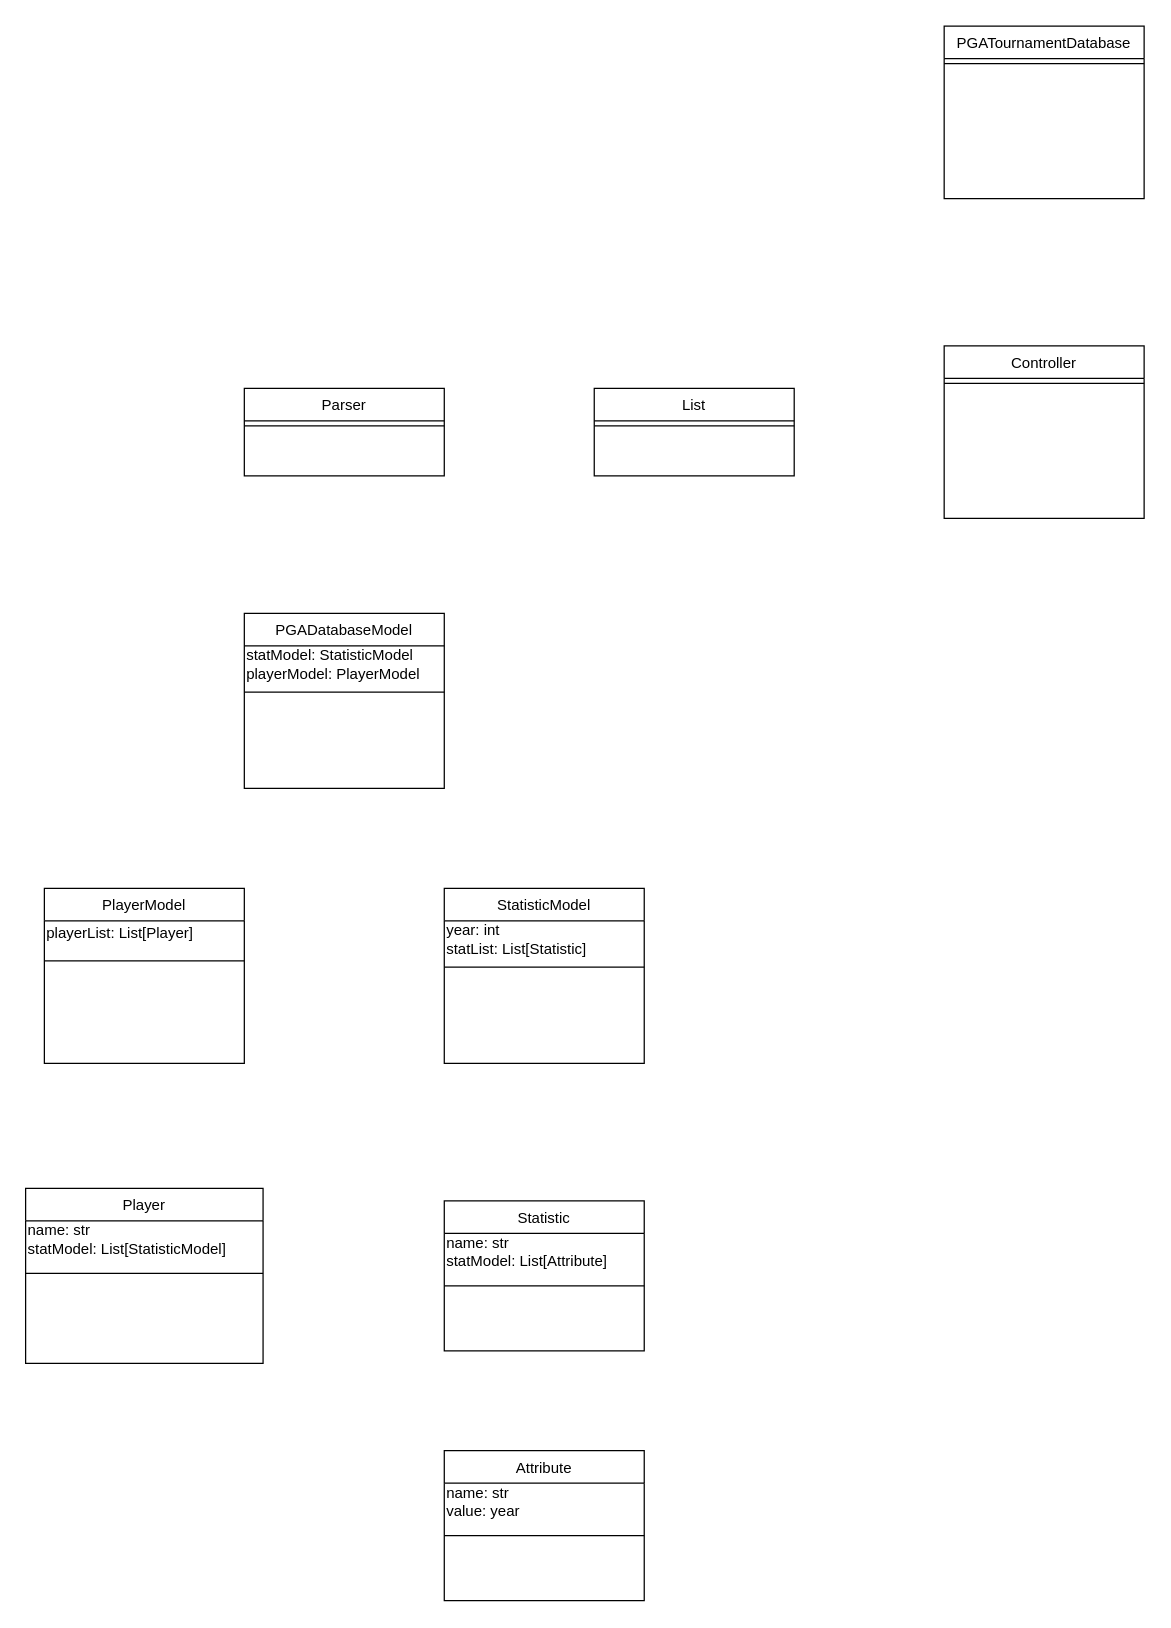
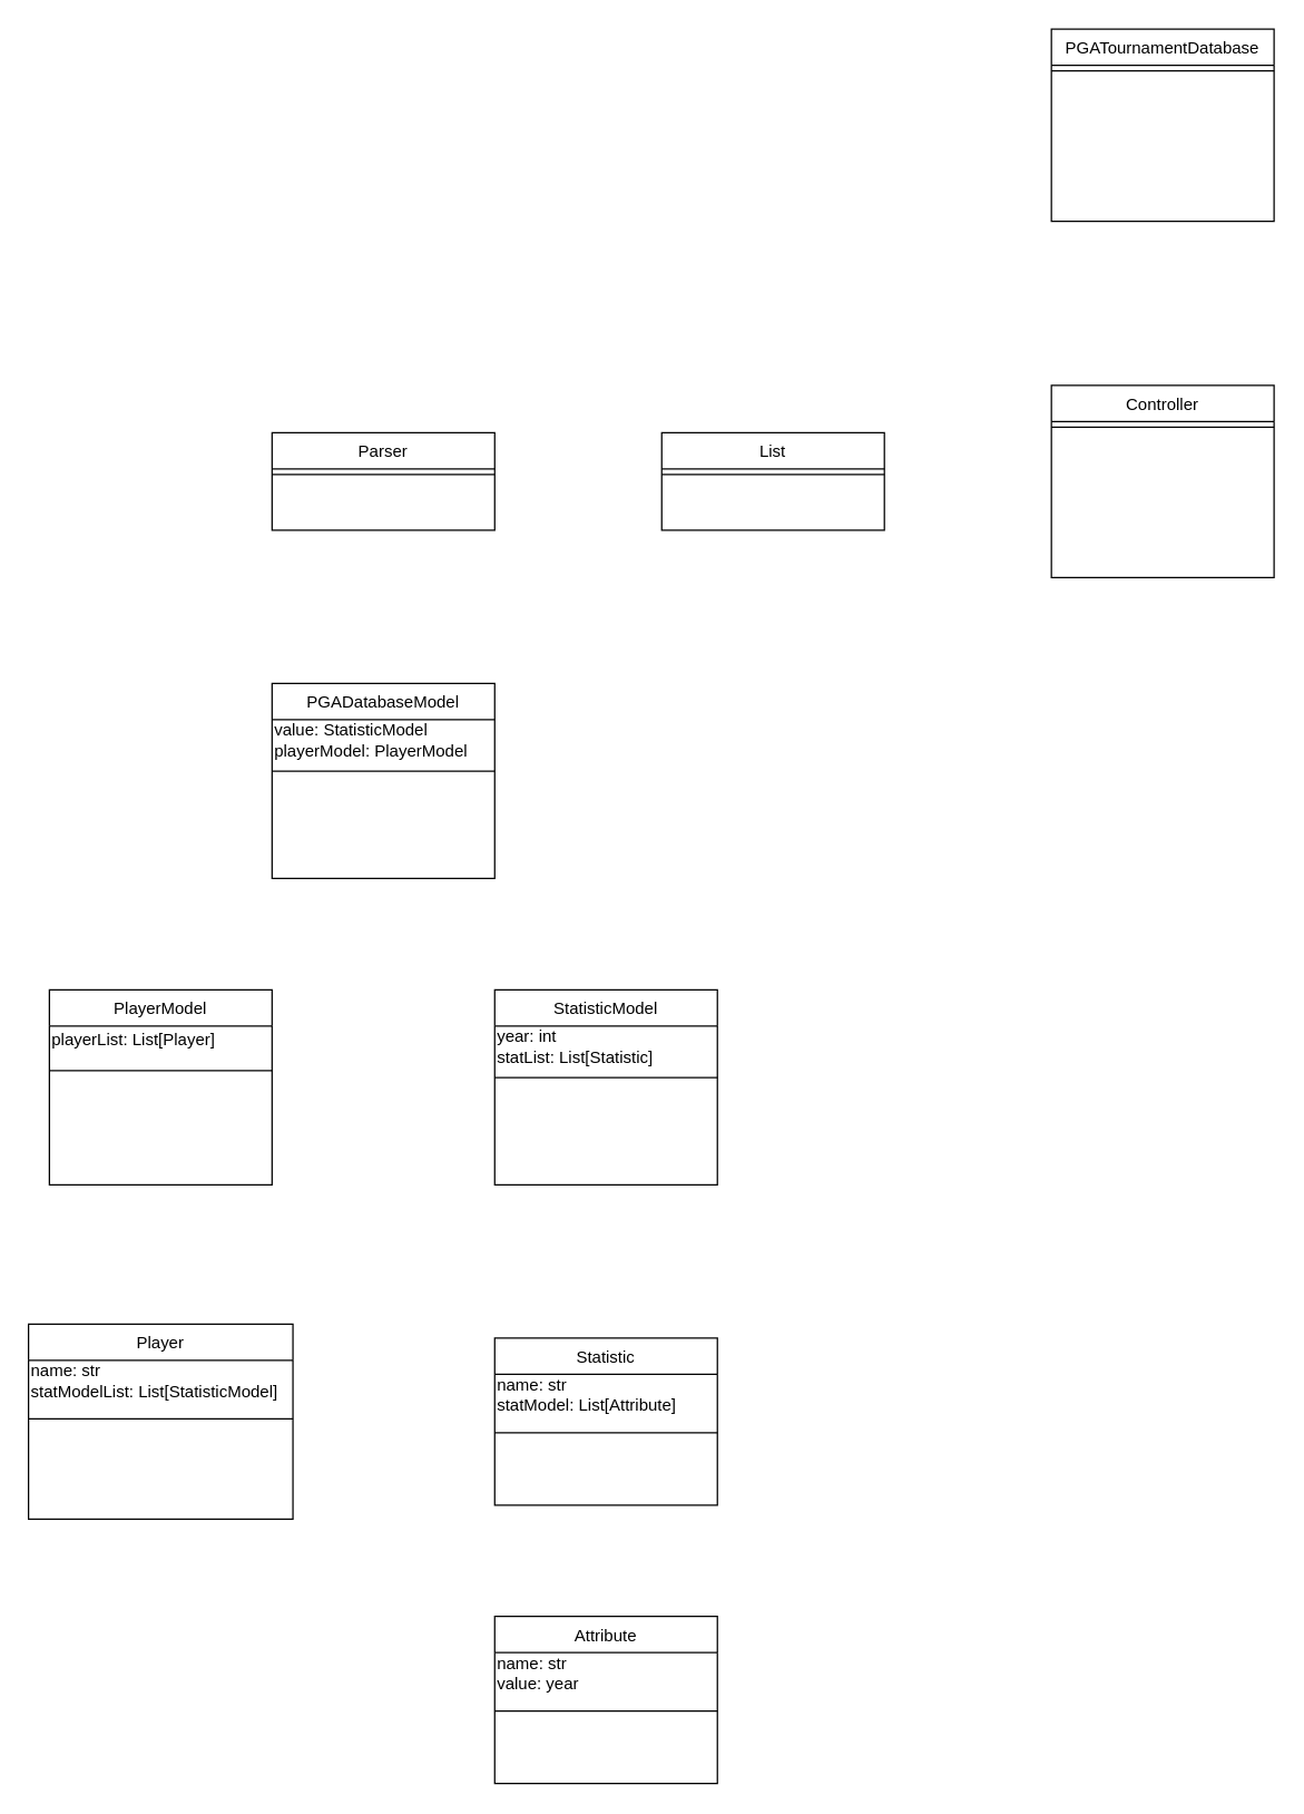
  <mxCell id="0" />
  <mxCell id="1" parent="0" />
  <mxCell id="2" value="PGATournamentDatabase" style="swimlane;fontStyle=0;align=center;verticalAlign=top;childLayout=stackLayout;horizontal=1;startSize=26;horizontalStack=0;resizeParent=1;resizeLast=0;collapsible=1;marginBottom=0;rounded=0;shadow=0;strokeWidth=1;" parent="1" vertex="1"><mxGeometry x="755" y="20" width="160" height="138" as="geometry"><mxRectangle x="230" y="140" width="160" height="26" as="alternateBounds" /></mxGeometry></mxCell>
  <mxCell id="3" value="" style="line;html=1;strokeWidth=1;align=left;verticalAlign=middle;spacingTop=-1;spacingLeft=3;spacingRight=3;rotatable=0;labelPosition=right;points=[];portConstraint=eastwest;" parent="2" vertex="1"><mxGeometry y="26" width="160" height="8" as="geometry" /></mxCell>
  <mxCell id="4" value="Parser" style="swimlane;fontStyle=0;align=center;verticalAlign=top;childLayout=stackLayout;horizontal=1;startSize=26;horizontalStack=0;resizeParent=1;resizeLast=0;collapsible=1;marginBottom=0;rounded=0;shadow=0;strokeWidth=1;" parent="1" vertex="1"><mxGeometry x="195" y="310" width="160" height="70" as="geometry"><mxRectangle x="340" y="380" width="170" height="26" as="alternateBounds" /></mxGeometry></mxCell>
  <mxCell id="5" value="" style="line;html=1;strokeWidth=1;align=left;verticalAlign=middle;spacingTop=-1;spacingLeft=3;spacingRight=3;rotatable=0;labelPosition=right;points=[];portConstraint=eastwest;" parent="4" vertex="1"><mxGeometry y="26" width="160" height="8" as="geometry" /></mxCell>
  <mxCell id="6" value="Statistic" style="swimlane;fontStyle=0;align=center;verticalAlign=top;childLayout=stackLayout;horizontal=1;startSize=26;horizontalStack=0;resizeParent=1;resizeLast=0;collapsible=1;marginBottom=0;rounded=0;shadow=0;strokeWidth=1;" vertex="1" parent="1"><mxGeometry x="355" y="960" width="160" height="120" as="geometry"><mxRectangle x="340" y="380" width="170" height="26" as="alternateBounds" /></mxGeometry></mxCell>
  <mxCell id="7" value="name: str&lt;br&gt;statModel: List[Attribute]" style="text;html=1;align=left;verticalAlign=middle;resizable=0;points=[];autosize=1;strokeColor=none;fillColor=none;" vertex="1" parent="6"><mxGeometry y="26" width="160" height="30" as="geometry" /></mxCell>
  <mxCell id="8" value="" style="line;html=1;strokeWidth=1;align=left;verticalAlign=middle;spacingTop=-1;spacingLeft=3;spacingRight=3;rotatable=0;labelPosition=right;points=[];portConstraint=eastwest;" vertex="1" parent="6"><mxGeometry y="56" width="160" height="24" as="geometry" /></mxCell>
  <mxCell id="9" value="List" style="swimlane;fontStyle=0;align=center;verticalAlign=top;childLayout=stackLayout;horizontal=1;startSize=26;horizontalStack=0;resizeParent=1;resizeLast=0;collapsible=1;marginBottom=0;rounded=0;shadow=0;strokeWidth=1;" vertex="1" parent="1"><mxGeometry x="475" y="310" width="160" height="70" as="geometry"><mxRectangle x="340" y="380" width="170" height="26" as="alternateBounds" /></mxGeometry></mxCell>
  <mxCell id="10" value="" style="line;html=1;strokeWidth=1;align=left;verticalAlign=middle;spacingTop=-1;spacingLeft=3;spacingRight=3;rotatable=0;labelPosition=right;points=[];portConstraint=eastwest;" vertex="1" parent="9"><mxGeometry y="26" width="160" height="8" as="geometry" /></mxCell>
  <mxCell id="11" value="PlayerModel" style="swimlane;fontStyle=0;align=center;verticalAlign=top;childLayout=stackLayout;horizontal=1;startSize=26;horizontalStack=0;resizeParent=1;resizeLast=0;collapsible=1;marginBottom=0;rounded=0;shadow=0;strokeWidth=1;" vertex="1" parent="1"><mxGeometry x="35" y="710" width="160" height="140" as="geometry"><mxRectangle x="340" y="380" width="170" height="26" as="alternateBounds" /></mxGeometry></mxCell>
  <mxCell id="12" value="playerList: List[Player]" style="text;html=1;align=left;verticalAlign=middle;resizable=0;points=[];autosize=1;strokeColor=none;fillColor=none;" vertex="1" parent="11"><mxGeometry y="26" width="160" height="20" as="geometry" /></mxCell>
  <mxCell id="13" value="" style="line;html=1;strokeWidth=1;align=left;verticalAlign=middle;spacingTop=-1;spacingLeft=3;spacingRight=3;rotatable=0;labelPosition=right;points=[];portConstraint=eastwest;" vertex="1" parent="11"><mxGeometry y="46" width="160" height="24" as="geometry" /></mxCell>
  <mxCell id="14" value="StatisticModel" style="swimlane;fontStyle=0;align=center;verticalAlign=top;childLayout=stackLayout;horizontal=1;startSize=26;horizontalStack=0;resizeParent=1;resizeLast=0;collapsible=1;marginBottom=0;rounded=0;shadow=0;strokeWidth=1;" vertex="1" parent="1"><mxGeometry x="355" y="710" width="160" height="140" as="geometry"><mxRectangle x="340" y="380" width="170" height="26" as="alternateBounds" /></mxGeometry></mxCell>
  <mxCell id="15" value="year: int&lt;br&gt;statList: List[Statistic]" style="text;html=1;align=left;verticalAlign=middle;resizable=0;points=[];autosize=1;strokeColor=none;fillColor=none;" vertex="1" parent="14"><mxGeometry y="26" width="160" height="30" as="geometry" /></mxCell>
  <mxCell id="16" value="" style="line;html=1;strokeWidth=1;align=left;verticalAlign=middle;spacingTop=-1;spacingLeft=3;spacingRight=3;rotatable=0;labelPosition=right;points=[];portConstraint=eastwest;" vertex="1" parent="14"><mxGeometry y="56" width="160" height="14" as="geometry" /></mxCell>
  <mxCell id="17" value="Attribute" style="swimlane;fontStyle=0;align=center;verticalAlign=top;childLayout=stackLayout;horizontal=1;startSize=26;horizontalStack=0;resizeParent=1;resizeLast=0;collapsible=1;marginBottom=0;rounded=0;shadow=0;strokeWidth=1;" vertex="1" parent="1"><mxGeometry x="355" y="1160" width="160" height="120" as="geometry"><mxRectangle x="340" y="380" width="170" height="26" as="alternateBounds" /></mxGeometry></mxCell>
  <mxCell id="18" value="name: str&lt;br&gt;value: year" style="text;html=1;align=left;verticalAlign=middle;resizable=0;points=[];autosize=1;strokeColor=none;fillColor=none;" vertex="1" parent="17"><mxGeometry y="26" width="160" height="30" as="geometry" /></mxCell>
  <mxCell id="19" value="" style="line;html=1;strokeWidth=1;align=left;verticalAlign=middle;spacingTop=-1;spacingLeft=3;spacingRight=3;rotatable=0;labelPosition=right;points=[];portConstraint=eastwest;" vertex="1" parent="17"><mxGeometry y="56" width="160" height="24" as="geometry" /></mxCell>
  <mxCell id="20" value="Player" style="swimlane;fontStyle=0;align=center;verticalAlign=top;childLayout=stackLayout;horizontal=1;startSize=26;horizontalStack=0;resizeParent=1;resizeLast=0;collapsible=1;marginBottom=0;rounded=0;shadow=0;strokeWidth=1;" vertex="1" parent="1"><mxGeometry x="20" y="950" width="190" height="140" as="geometry"><mxRectangle x="340" y="380" width="170" height="26" as="alternateBounds" /></mxGeometry></mxCell>
- <mxCell id="21" value="name: str&lt;br&gt;statModel: List[StatisticModel]" style="text;html=1;align=left;verticalAlign=middle;resizable=0;points=[];autosize=1;strokeColor=none;fillColor=none;" vertex="1" parent="20"><mxGeometry y="26" width="190" height="30" as="geometry" /></mxCell>
+ <mxCell id="21" value="name: str&lt;br&gt;statModelList: List[StatisticModel]" style="text;html=1;align=left;verticalAlign=middle;resizable=0;points=[];autosize=1;strokeColor=none;fillColor=none;" vertex="1" parent="20"><mxGeometry y="26" width="190" height="30" as="geometry" /></mxCell>
  <mxCell id="22" value="" style="line;html=1;strokeWidth=1;align=left;verticalAlign=middle;spacingTop=-1;spacingLeft=3;spacingRight=3;rotatable=0;labelPosition=right;points=[];portConstraint=eastwest;" vertex="1" parent="20"><mxGeometry y="56" width="190" height="24" as="geometry" /></mxCell>
  <mxCell id="23" value="Controller" style="swimlane;fontStyle=0;align=center;verticalAlign=top;childLayout=stackLayout;horizontal=1;startSize=26;horizontalStack=0;resizeParent=1;resizeLast=0;collapsible=1;marginBottom=0;rounded=0;shadow=0;strokeWidth=1;" vertex="1" parent="1"><mxGeometry x="755" y="276" width="160" height="138" as="geometry"><mxRectangle x="230" y="140" width="160" height="26" as="alternateBounds" /></mxGeometry></mxCell>
  <mxCell id="24" value="" style="line;html=1;strokeWidth=1;align=left;verticalAlign=middle;spacingTop=-1;spacingLeft=3;spacingRight=3;rotatable=0;labelPosition=right;points=[];portConstraint=eastwest;" vertex="1" parent="23"><mxGeometry y="26" width="160" height="8" as="geometry" /></mxCell>
  <mxCell id="25" value="PGADatabaseModel" style="swimlane;fontStyle=0;align=center;verticalAlign=top;childLayout=stackLayout;horizontal=1;startSize=26;horizontalStack=0;resizeParent=1;resizeLast=0;collapsible=1;marginBottom=0;rounded=0;shadow=0;strokeWidth=1;" vertex="1" parent="1"><mxGeometry x="195" y="490" width="160" height="140" as="geometry"><mxRectangle x="340" y="380" width="170" height="26" as="alternateBounds" /></mxGeometry></mxCell>
- <mxCell id="26" value="statModel: StatisticModel&lt;br&gt;playerModel: PlayerModel" style="text;html=1;align=left;verticalAlign=middle;resizable=0;points=[];autosize=1;strokeColor=none;fillColor=none;" vertex="1" parent="25"><mxGeometry y="26" width="160" height="30" as="geometry" /></mxCell>
+ <mxCell id="26" value="value: StatisticModel&lt;br&gt;playerModel: PlayerModel" style="text;html=1;align=left;verticalAlign=middle;resizable=0;points=[];autosize=1;strokeColor=none;fillColor=none;" vertex="1" parent="25"><mxGeometry y="26" width="160" height="30" as="geometry" /></mxCell>
  <mxCell id="27" value="" style="line;html=1;strokeWidth=1;align=left;verticalAlign=middle;spacingTop=-1;spacingLeft=3;spacingRight=3;rotatable=0;labelPosition=right;points=[];portConstraint=eastwest;" vertex="1" parent="25"><mxGeometry y="56" width="160" height="14" as="geometry" /></mxCell>
